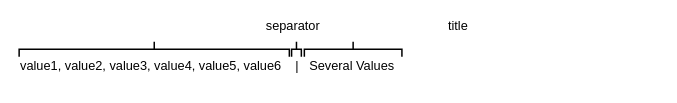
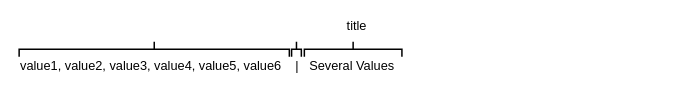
  <mxCell id="0" />
  <mxCell id="1" parent="0" />
  <mxCell id="2" value="&lt;div style=&quot;font-size: 17px;&quot;&gt;&lt;span style=&quot;background-color: initial;&quot;&gt;&amp;nbsp;value1, value2, value3, value4, value5, value6&amp;nbsp; &amp;nbsp; |&amp;nbsp; &amp;nbsp;Several Values&lt;/span&gt;&lt;/div&gt;" style="text;strokeColor=none;align=left;fillColor=none;html=1;verticalAlign=middle;whiteSpace=wrap;rounded=0;fontSize=17;" parent="1" vertex="1"><mxGeometry x="20" y="60" width="860" height="55" as="geometry" /></mxCell>
  <mxCell id="3" value="" style="strokeWidth=2;html=1;shape=mxgraph.flowchart.annotation_2;align=left;labelPosition=right;pointerEvents=1;direction=south;" parent="1" vertex="1"><mxGeometry x="25" y="55" width="360" height="20" as="geometry" /></mxCell>
  <mxCell id="4" value="" style="strokeWidth=2;html=1;shape=mxgraph.flowchart.annotation_2;align=left;labelPosition=right;pointerEvents=1;direction=south;" parent="1" vertex="1"><mxGeometry x="388" y="55" width="13" height="20" as="geometry" /></mxCell>
  <mxCell id="5" value="" style="strokeWidth=2;html=1;shape=mxgraph.flowchart.annotation_2;align=left;labelPosition=right;pointerEvents=1;direction=south;" parent="1" vertex="1"><mxGeometry x="405" y="55" width="130" height="20" as="geometry" /></mxCell>
- <mxCell id="6" value="separator" style="text;html=1;align=center;verticalAlign=middle;whiteSpace=wrap;rounded=0;fontSize=17;" parent="1" vertex="1"><mxGeometry x="360" y="20" width="60" height="30" as="geometry" /></mxCell>
- <mxCell id="7" value="title" style="text;html=1;align=center;verticalAlign=middle;whiteSpace=wrap;rounded=0;fontSize=17;" parent="1" vertex="1"><mxGeometry x="580" y="20" width="60" height="30" as="geometry" /></mxCell>
+ <mxCell id="7" value="title" style="text;html=1;align=center;verticalAlign=middle;whiteSpace=wrap;rounded=0;fontSize=17;" parent="1" vertex="1"><mxGeometry x="445" y="20" width="60" height="30" as="geometry" /></mxCell>
